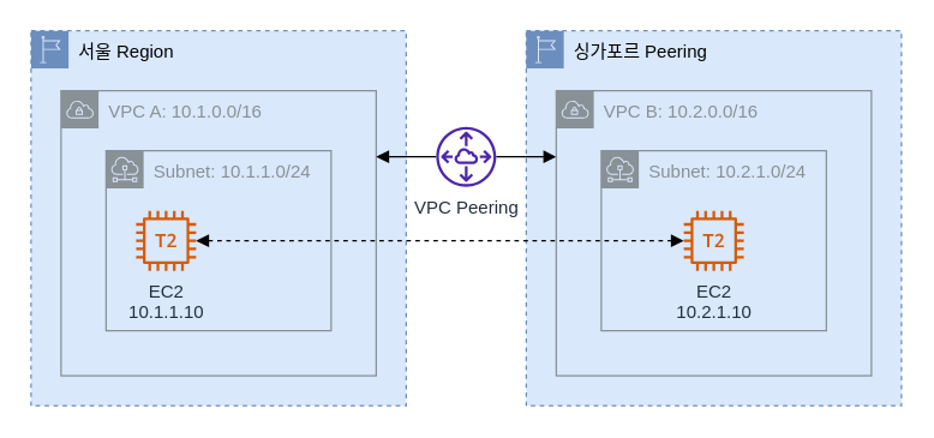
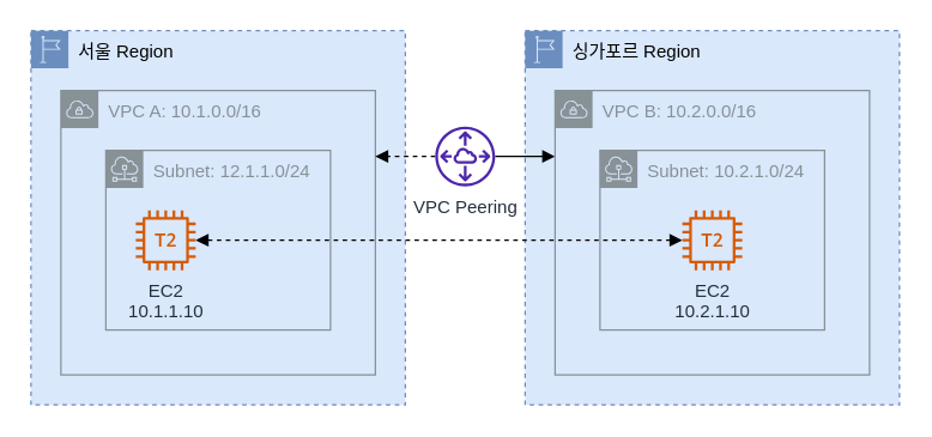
  <mxCell id="0" />
  <mxCell id="1" parent="0" />
- <mxCell id="2" value="싱가포르 Peering" style="points=[[0,0],[0.25,0],[0.5,0],[0.75,0],[1,0],[1,0.25],[1,0.5],[1,0.75],[1,1],[0.75,1],[0.5,1],[0.25,1],[0,1],[0,0.75],[0,0.5],[0,0.25]];outlineConnect=0;html=1;whiteSpace=wrap;fontSize=12;fontStyle=0;container=1;pointerEvents=0;collapsible=0;recursiveResize=0;shape=mxgraph.aws4.group;grIcon=mxgraph.aws4.group_region;strokeColor=#6c8ebf;fillColor=#dae8fc;verticalAlign=top;align=left;spacingLeft=30;dashed=1;" vertex="1" parent="1"><mxGeometry x="350" y="20" width="250" height="250" as="geometry" /></mxCell>
+ <mxCell id="2" value="싱가포르 Region" style="points=[[0,0],[0.25,0],[0.5,0],[0.75,0],[1,0],[1,0.25],[1,0.5],[1,0.75],[1,1],[0.75,1],[0.5,1],[0.25,1],[0,1],[0,0.75],[0,0.5],[0,0.25]];outlineConnect=0;html=1;whiteSpace=wrap;fontSize=12;fontStyle=0;container=1;pointerEvents=0;collapsible=0;recursiveResize=0;shape=mxgraph.aws4.group;grIcon=mxgraph.aws4.group_region;strokeColor=#6c8ebf;fillColor=#dae8fc;verticalAlign=top;align=left;spacingLeft=30;dashed=1;" vertex="1" parent="1"><mxGeometry x="350" y="20" width="250" height="250" as="geometry" /></mxCell>
  <mxCell id="3" value="서울 Region" style="points=[[0,0],[0.25,0],[0.5,0],[0.75,0],[1,0],[1,0.25],[1,0.5],[1,0.75],[1,1],[0.75,1],[0.5,1],[0.25,1],[0,1],[0,0.75],[0,0.5],[0,0.25]];outlineConnect=0;html=1;whiteSpace=wrap;fontSize=12;fontStyle=0;container=1;pointerEvents=0;collapsible=0;recursiveResize=0;shape=mxgraph.aws4.group;grIcon=mxgraph.aws4.group_region;strokeColor=#6c8ebf;fillColor=#dae8fc;verticalAlign=top;align=left;spacingLeft=30;dashed=1;" vertex="1" parent="1"><mxGeometry x="20" y="20" width="250" height="250" as="geometry" /></mxCell>
  <mxCell id="4" value="VPC A: 10.1.0.0/16" style="sketch=0;outlineConnect=0;gradientColor=none;html=1;whiteSpace=wrap;fontSize=12;fontStyle=0;shape=mxgraph.aws4.group;grIcon=mxgraph.aws4.group_vpc;strokeColor=#879196;fillColor=none;verticalAlign=top;align=left;spacingLeft=30;fontColor=#879196;dashed=0;" vertex="1" parent="3"><mxGeometry x="20" y="40" width="210" height="190" as="geometry" /></mxCell>
- <mxCell id="5" value="Subnet: 10.1.1.0/24" style="sketch=0;outlineConnect=0;gradientColor=none;html=1;whiteSpace=wrap;fontSize=12;fontStyle=0;shape=mxgraph.aws4.group;grIcon=mxgraph.aws4.group_subnet;strokeColor=#879196;fillColor=none;verticalAlign=top;align=left;spacingLeft=30;fontColor=#879196;dashed=0;" vertex="1" parent="3"><mxGeometry x="50" y="80" width="150" height="120" as="geometry" /></mxCell>
+ <mxCell id="5" value="Subnet: 12.1.1.0/24" style="sketch=0;outlineConnect=0;gradientColor=none;html=1;whiteSpace=wrap;fontSize=12;fontStyle=0;shape=mxgraph.aws4.group;grIcon=mxgraph.aws4.group_subnet;strokeColor=#879196;fillColor=none;verticalAlign=top;align=left;spacingLeft=30;fontColor=#879196;dashed=0;" vertex="1" parent="3"><mxGeometry x="50" y="80" width="150" height="120" as="geometry" /></mxCell>
  <mxCell id="6" style="edgeStyle=orthogonalEdgeStyle;rounded=0;orthogonalLoop=1;jettySize=auto;html=1;endArrow=block;endFill=1;startArrow=block;startFill=1;dashed=1;" edge="1" parent="3" source="7" target="13"><mxGeometry relative="1" as="geometry" /></mxCell>
  <mxCell id="7" value="EC2&lt;br&gt;10.1.1.10" style="sketch=0;outlineConnect=0;fontColor=#232F3E;gradientColor=none;fillColor=#D45B07;strokeColor=none;dashed=0;verticalLabelPosition=bottom;verticalAlign=top;align=center;html=1;fontSize=12;fontStyle=0;aspect=fixed;pointerEvents=1;shape=mxgraph.aws4.t2_instance;" vertex="1" parent="3"><mxGeometry x="70" y="120" width="40" height="40" as="geometry" /></mxCell>
- <mxCell id="8" style="edgeStyle=orthogonalEdgeStyle;rounded=0;orthogonalLoop=1;jettySize=auto;html=1;endArrow=block;endFill=1;" edge="1" parent="3" source="10" target="4"><mxGeometry relative="1" as="geometry"><Array as="points"><mxPoint x="240" y="84" /><mxPoint x="240" y="84" /></Array></mxGeometry></mxCell>
+ <mxCell id="8" style="edgeStyle=orthogonalEdgeStyle;rounded=0;orthogonalLoop=1;jettySize=auto;html=1;endArrow=block;endFill=1;dashed=1;" edge="1" parent="3" source="10" target="4"><mxGeometry relative="1" as="geometry"><Array as="points"><mxPoint x="240" y="84" /><mxPoint x="240" y="84" /></Array></mxGeometry></mxCell>
  <mxCell id="9" style="edgeStyle=orthogonalEdgeStyle;rounded=0;orthogonalLoop=1;jettySize=auto;html=1;endArrow=block;endFill=1;" edge="1" parent="3" source="10" target="11"><mxGeometry relative="1" as="geometry"><Array as="points"><mxPoint x="360" y="84" /><mxPoint x="360" y="84" /></Array></mxGeometry></mxCell>
  <mxCell id="10" value="VPC Peering" style="sketch=0;outlineConnect=0;fontColor=#232F3E;gradientColor=none;fillColor=#4D27AA;strokeColor=none;dashed=0;verticalLabelPosition=bottom;verticalAlign=top;align=center;html=1;fontSize=12;fontStyle=0;aspect=fixed;pointerEvents=1;shape=mxgraph.aws4.peering;" vertex="1" parent="3"><mxGeometry x="270" y="64" width="40" height="40" as="geometry" /></mxCell>
  <mxCell id="11" value="VPC B: 10.2.0.0/16" style="sketch=0;outlineConnect=0;gradientColor=none;html=1;whiteSpace=wrap;fontSize=12;fontStyle=0;shape=mxgraph.aws4.group;grIcon=mxgraph.aws4.group_vpc;strokeColor=#879196;fillColor=none;verticalAlign=top;align=left;spacingLeft=30;fontColor=#879196;dashed=0;" vertex="1" parent="3"><mxGeometry x="350" y="40" width="210" height="190" as="geometry" /></mxCell>
  <mxCell id="12" value="Subnet: 10.2.1.0/24" style="sketch=0;outlineConnect=0;gradientColor=none;html=1;whiteSpace=wrap;fontSize=12;fontStyle=0;shape=mxgraph.aws4.group;grIcon=mxgraph.aws4.group_subnet;strokeColor=#879196;fillColor=none;verticalAlign=top;align=left;spacingLeft=30;fontColor=#879196;dashed=0;" vertex="1" parent="3"><mxGeometry x="380" y="80" width="150" height="120" as="geometry" /></mxCell>
  <mxCell id="13" value="EC2&lt;br&gt;10.2.1.10" style="sketch=0;outlineConnect=0;fontColor=#232F3E;gradientColor=none;fillColor=#D45B07;strokeColor=none;dashed=0;verticalLabelPosition=bottom;verticalAlign=top;align=center;html=1;fontSize=12;fontStyle=0;aspect=fixed;pointerEvents=1;shape=mxgraph.aws4.t2_instance;" vertex="1" parent="3"><mxGeometry x="435" y="120" width="40" height="40" as="geometry" /></mxCell>
